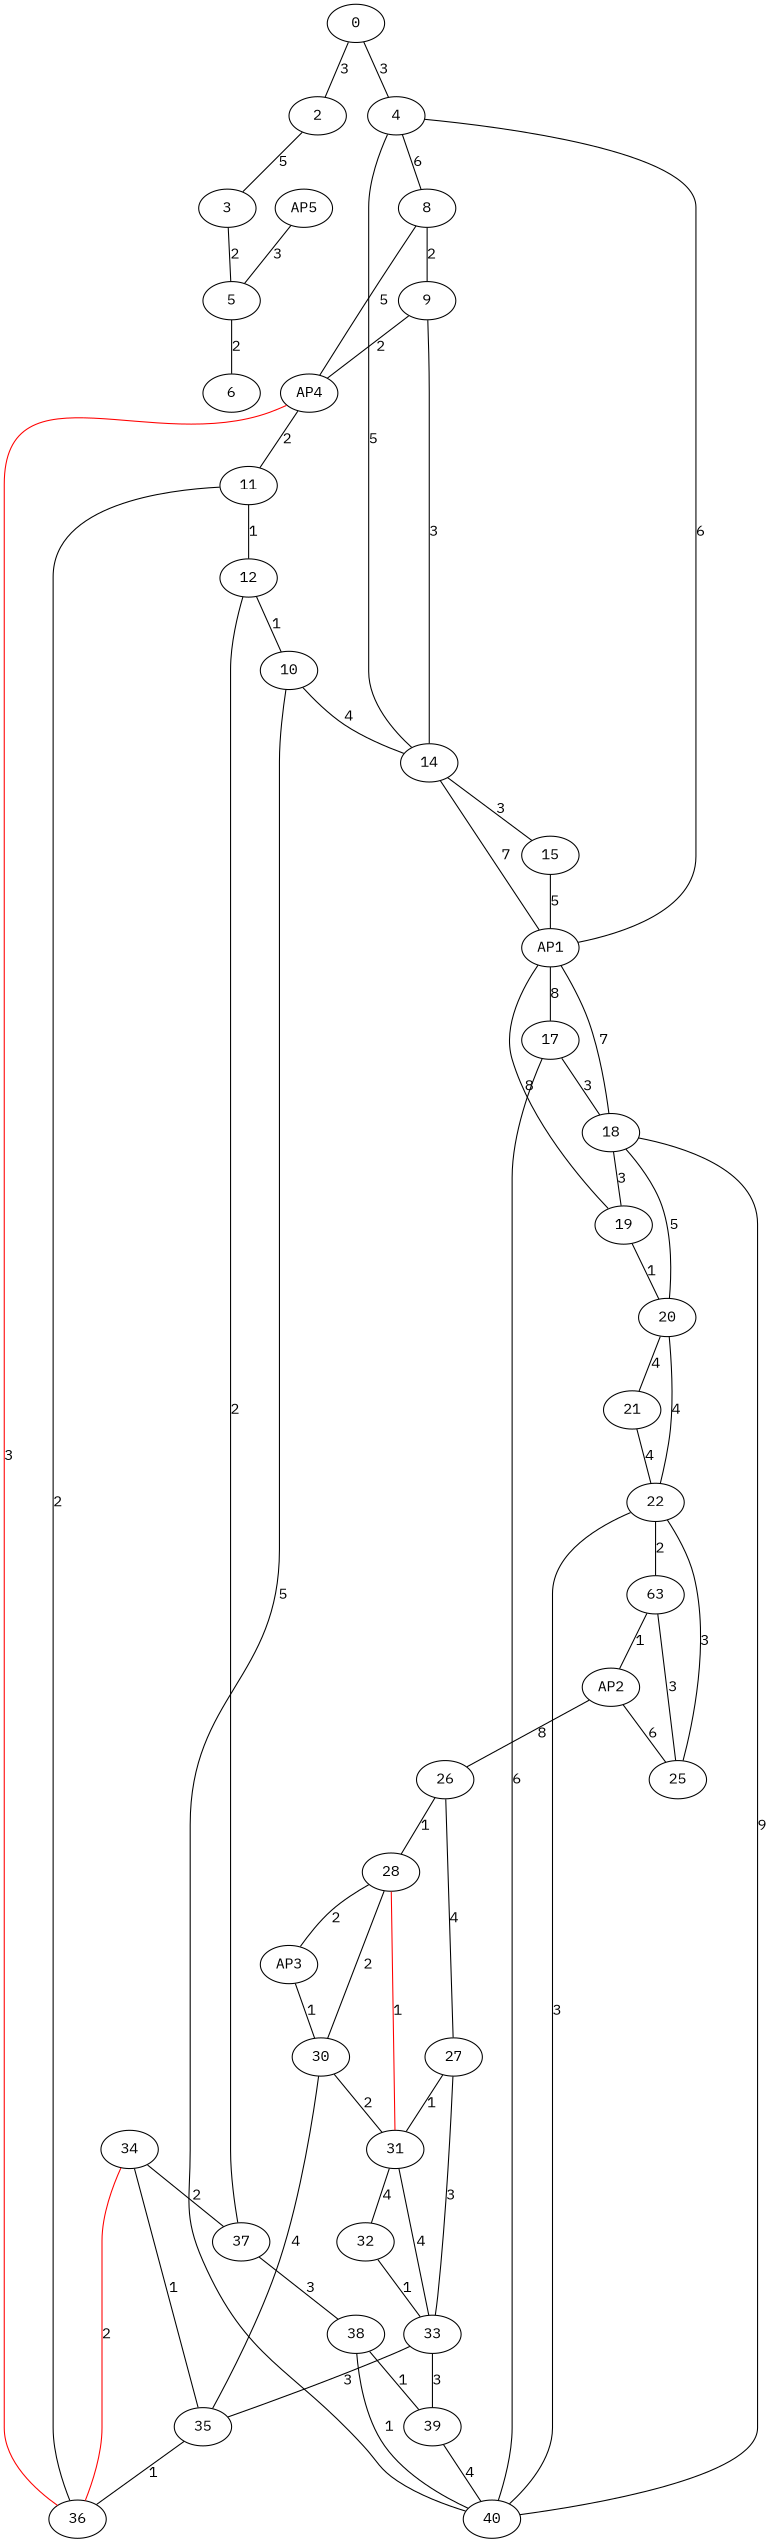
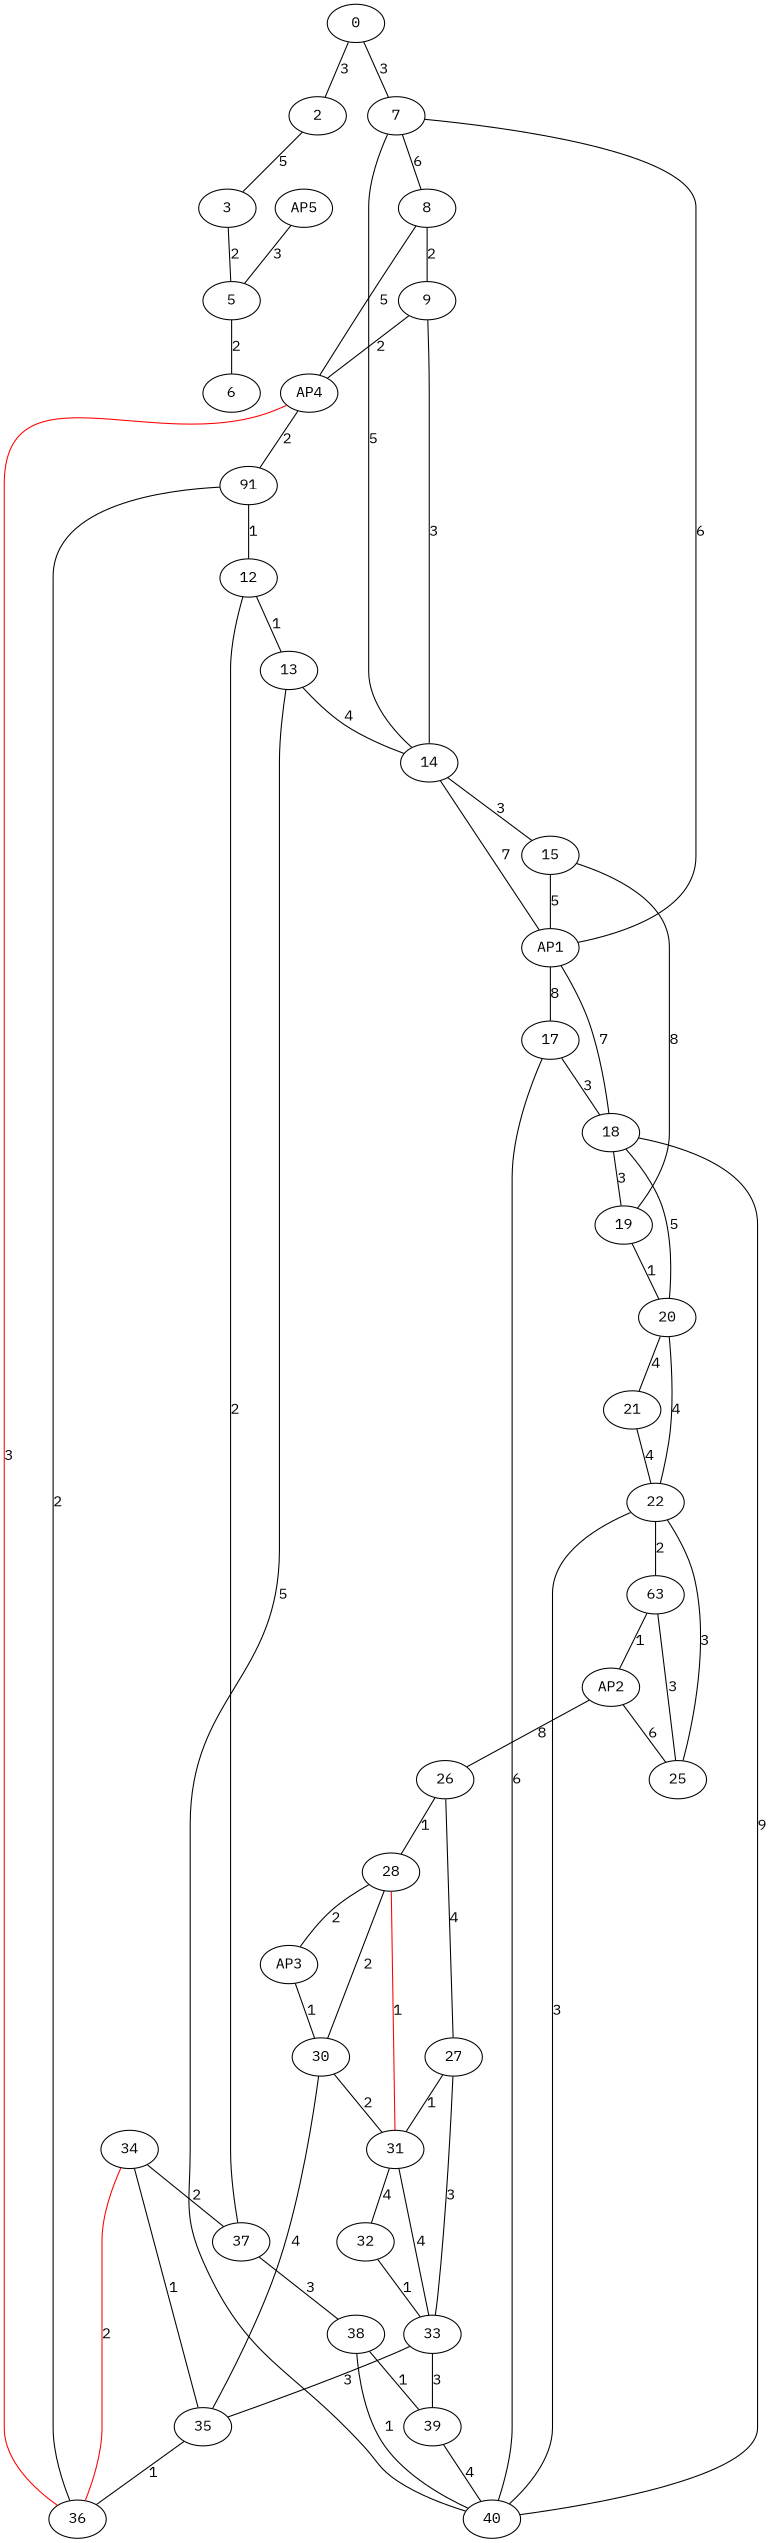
  graph {
    fontname="IBM Plex Mono"
    node [fontname="IBM Plex Mono"]
    edge [fontname="IBM Plex Mono"]
    0
    2
-   7 [label=4]
+   7
    3
    8
    14
    AP1
    5
    9
    AP4
    15
    17
    18
    19
    6
    AP5
-   11
+   11 [label=91]
    36
    40
    20
    12
-   13 [label=10]
+   13
    37
    38
    39
    21
    22
    n28 [label=63]
    25
    AP2
    26
    27
    28
    31
    33
    AP3
    30
    32
    35
    34
    0 -- 2 [label=3]
    0 -- 7 [label=3]
    2 -- 3 [label=5]
    7 -- 8 [label=6]
    7 -- 14 [label=5]
    7 -- AP1 [label=6]
    3 -- 5 [label=2]
    8 -- 9 [label=2]
    8 -- AP4 [label=5]
    14 -- AP1 [label=7]
    14 -- 15 [label=3]
    AP1 -- 17 [label=8]
    AP1 -- 18 [label=7]
-   AP1 -- 19 [label=8]
+   15 -- 19 [label=8]
    5 -- 6 [label=2]
    9 -- 14 [label=3]
    9 -- AP4 [label=2]
    AP4 -- 11 [label=2]
    AP4 -- 36 [color=red label=3]
    15 -- AP1 [label=5]
    17 -- 18 [label=3]
    17 -- 40 [label=6]
    18 -- 19 [label=3]
    18 -- 40 [label=9]
    18 -- 20 [label=5]
    19 -- 20 [label=1]
    AP5 -- 5 [label=3]
    11 -- 36 [label=2]
    11 -- 12 [label=1]
    20 -- 21 [label=4]
    20 -- 22 [label=4]
    12 -- 13 [label=1]
    12 -- 37 [label=2]
    13 -- 14 [label=4]
    13 -- 40 [label=5]
    37 -- 38 [label=3]
    38 -- 40 [label=1]
    38 -- 39 [label=1]
    39 -- 40 [label=4]
    21 -- 22 [label=4]
    22 -- 40 [label=3]
    22 -- n28 [label=2]
    22 -- 25 [label=3]
    n28 -- 25 [label=3]
    n28 -- AP2 [label=1]
    AP2 -- 25 [label=6]
    AP2 -- 26 [label=8]
    26 -- 27 [label=4]
    26 -- 28 [label=1]
    27 -- 31 [label=1]
    27 -- 33 [label=3]
    28 -- 31 [color=red label=1]
    28 -- AP3 [label=2]
    28 -- 30 [label=2]
    31 -- 33 [label=4]
    31 -- 32 [label=4]
    33 -- 39 [label=3]
    33 -- 35 [label=3]
    AP3 -- 30 [label=1]
    30 -- 31 [label=2]
    30 -- 35 [label=4]
    32 -- 33 [label=1]
    35 -- 36 [label=1]
    34 -- 36 [color=red label=2]
    34 -- 37 [label=2]
    34 -- 35 [label=1]
  }
